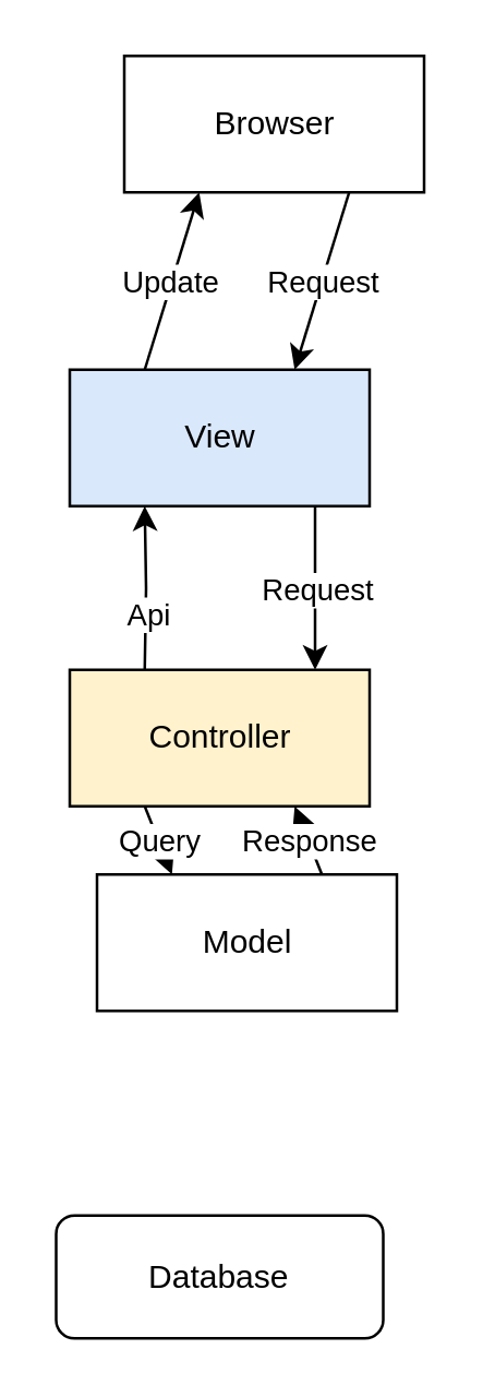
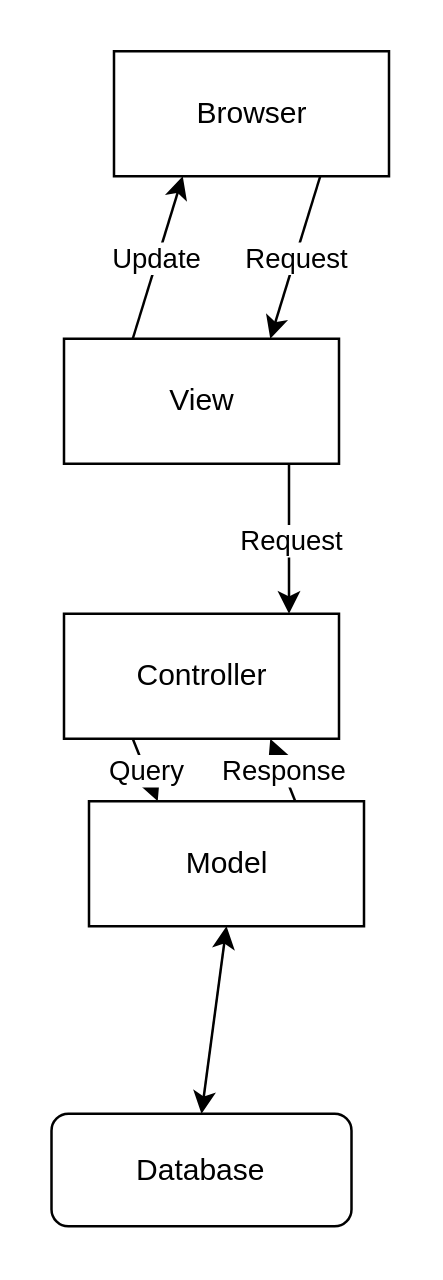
  <mxCell id="0" />
  <mxCell id="1" parent="0" />
  <mxCell id="2" value="Browser" style="html=1;" vertex="1" parent="1"><mxGeometry x="45" y="20" width="110" height="50" as="geometry" /></mxCell>
  <mxCell id="3" value="Model" style="html=1;" vertex="1" parent="1"><mxGeometry x="35" y="320" width="110" height="50" as="geometry" /></mxCell>
- <mxCell id="4" value="View" style="html=1;fillColor=#dae8fc;" vertex="1" parent="1"><mxGeometry x="25" y="135" width="110" height="50" as="geometry" /></mxCell>
- <mxCell id="5" value="Controller" style="html=1;fillColor=#fff2cc;" vertex="1" parent="1"><mxGeometry x="25" y="245" width="110" height="50" as="geometry" /></mxCell>
+ <mxCell id="4" value="View" style="html=1;" vertex="1" parent="1"><mxGeometry x="25" y="135" width="110" height="50" as="geometry" /></mxCell>
+ <mxCell id="5" value="Controller" style="html=1;" vertex="1" parent="1"><mxGeometry x="25" y="245" width="110" height="50" as="geometry" /></mxCell>
  <mxCell id="6" value="Database" style="rounded=1;whiteSpace=wrap;html=1;" vertex="1" parent="1"><mxGeometry x="20" y="445" width="120" height="45" as="geometry" /></mxCell>
+ <mxCell id="7" value="" style="endArrow=classic;startArrow=classic;html=1;rounded=0;exitX=0.5;exitY=0;exitDx=0;exitDy=0;entryX=0.5;entryY=1;entryDx=0;entryDy=0;" edge="1" parent="1" source="6" target="3"><mxGeometry width="50" height="50" relative="1" as="geometry"><mxPoint x="375" y="265" as="sourcePoint" /><mxPoint x="80" y="405" as="targetPoint" /></mxGeometry></mxCell>
  <mxCell id="8" value="Query" style="endArrow=none;startArrow=classic;html=1;rounded=0;entryX=0.25;entryY=1;entryDx=0;entryDy=0;exitX=0.25;exitY=0;exitDx=0;exitDy=0;startFill=1;endFill=0;" edge="1" parent="1" source="3" target="5"><mxGeometry width="50" height="50" relative="1" as="geometry"><mxPoint x="375" y="265" as="sourcePoint" /><mxPoint x="425" y="215" as="targetPoint" /></mxGeometry></mxCell>
- <mxCell id="9" value="" style="endArrow=classic;html=1;rounded=0;exitX=0.25;exitY=0;exitDx=0;exitDy=0;entryX=0.25;entryY=1;entryDx=0;entryDy=0;" edge="1" parent="1" source="5" target="4"><mxGeometry width="50" height="50" relative="1" as="geometry"><mxPoint x="65" y="235" as="sourcePoint" /><mxPoint x="115" y="185" as="targetPoint" /><Array as="points"><mxPoint x="53" y="215" /></Array></mxGeometry></mxCell>
- <mxCell id="10" value="Api" style="edgeLabel;html=1;align=center;verticalAlign=middle;resizable=0;points=[];" vertex="1" connectable="0" parent="9"><mxGeometry x="-0.293" y="-1" relative="1" as="geometry"><mxPoint as="offset" /></mxGeometry></mxCell>
  <mxCell id="11" value="Update" style="endArrow=classic;html=1;rounded=0;exitX=0.25;exitY=0;exitDx=0;exitDy=0;entryX=0.25;entryY=1;entryDx=0;entryDy=0;" edge="1" parent="1" source="4" target="2"><mxGeometry width="50" height="50" relative="1" as="geometry"><mxPoint x="45" y="125" as="sourcePoint" /><mxPoint x="53" y="85" as="targetPoint" /></mxGeometry></mxCell>
  <mxCell id="12" value="" style="endArrow=classic;html=1;rounded=0;exitX=0.75;exitY=1;exitDx=0;exitDy=0;entryX=0.75;entryY=0;entryDx=0;entryDy=0;" edge="1" parent="1" source="2" target="4"><mxGeometry relative="1" as="geometry"><mxPoint x="115" y="95" as="sourcePoint" /><mxPoint x="215" y="95" as="targetPoint" /></mxGeometry></mxCell>
  <mxCell id="13" value="Request" style="edgeLabel;resizable=0;html=1;align=center;verticalAlign=middle;" connectable="0" vertex="1" parent="12"><mxGeometry relative="1" as="geometry" /></mxCell>
  <mxCell id="14" value="" style="endArrow=classic;html=1;rounded=0;exitX=0.75;exitY=1;exitDx=0;exitDy=0;entryX=0.75;entryY=0;entryDx=0;entryDy=0;" edge="1" parent="1"><mxGeometry relative="1" as="geometry"><mxPoint x="115" y="185" as="sourcePoint" /><mxPoint x="115" y="245" as="targetPoint" /></mxGeometry></mxCell>
  <mxCell id="15" value="Request" style="edgeLabel;resizable=0;html=1;align=center;verticalAlign=middle;" connectable="0" vertex="1" parent="14"><mxGeometry relative="1" as="geometry" /></mxCell>
  <mxCell id="16" value="Response" style="endArrow=classic;startArrow=none;html=1;rounded=0;entryX=0.75;entryY=1;entryDx=0;entryDy=0;exitX=0.75;exitY=0;exitDx=0;exitDy=0;endFill=1;startFill=0;" edge="1" parent="1" source="3" target="5"><mxGeometry width="50" height="50" relative="1" as="geometry"><mxPoint x="90" y="355" as="sourcePoint" /><mxPoint x="90" y="305" as="targetPoint" /></mxGeometry></mxCell>
